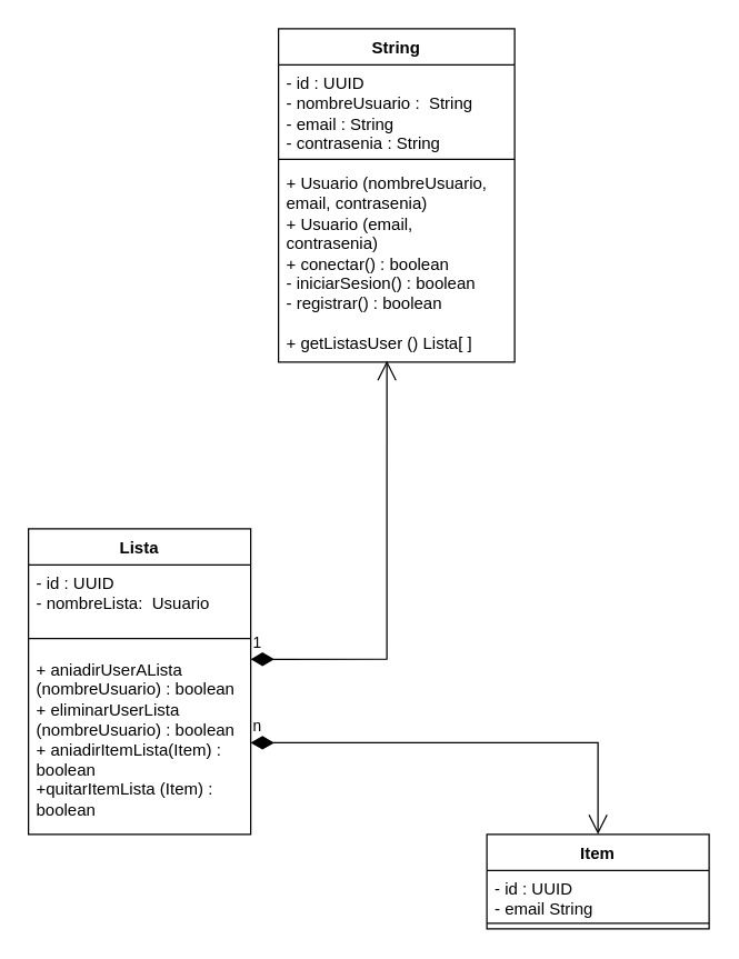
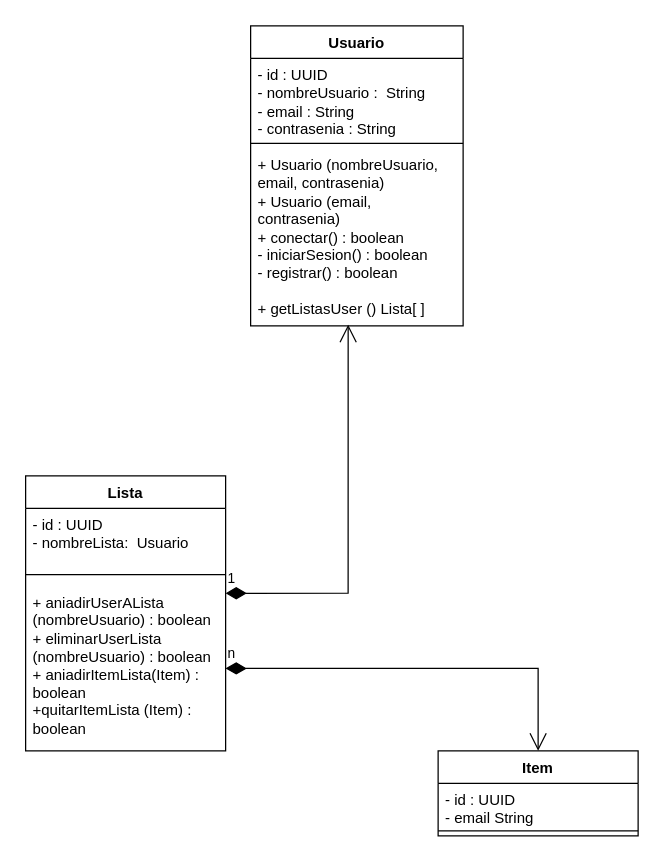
  <mxCell id="0" />
  <mxCell id="1" parent="0" />
- <mxCell id="2" value="String" style="swimlane;fontStyle=1;align=center;verticalAlign=top;childLayout=stackLayout;horizontal=1;startSize=26;horizontalStack=0;resizeParent=1;resizeParentMax=0;resizeLast=0;collapsible=1;marginBottom=0;whiteSpace=wrap;html=1;" vertex="1" parent="1"><mxGeometry x="200" y="20" width="170" height="240" as="geometry" /></mxCell>
+ <mxCell id="2" value="Usuario" style="swimlane;fontStyle=1;align=center;verticalAlign=top;childLayout=stackLayout;horizontal=1;startSize=26;horizontalStack=0;resizeParent=1;resizeParentMax=0;resizeLast=0;collapsible=1;marginBottom=0;whiteSpace=wrap;html=1;" vertex="1" parent="1"><mxGeometry x="200" y="20" width="170" height="240" as="geometry" /></mxCell>
  <mxCell id="3" value="- id : UUID&lt;div&gt;- nombreUsuario :&amp;nbsp; String&lt;/div&gt;&lt;div&gt;- email : String&lt;/div&gt;&lt;div&gt;&lt;span style=&quot;background-color: initial;&quot;&gt;- contrasenia : String&lt;/span&gt;&lt;/div&gt;" style="text;strokeColor=none;fillColor=none;align=left;verticalAlign=top;spacingLeft=4;spacingRight=4;overflow=hidden;rotatable=0;points=[[0,0.5],[1,0.5]];portConstraint=eastwest;whiteSpace=wrap;html=1;" vertex="1" parent="2"><mxGeometry y="26" width="170" height="64" as="geometry" /></mxCell>
  <mxCell id="4" value="" style="line;strokeWidth=1;fillColor=none;align=left;verticalAlign=middle;spacingTop=-1;spacingLeft=3;spacingRight=3;rotatable=0;labelPosition=right;points=[];portConstraint=eastwest;strokeColor=inherit;" vertex="1" parent="2"><mxGeometry y="90" width="170" height="8" as="geometry" /></mxCell>
  <mxCell id="5" value="&lt;div&gt;+ Usuario (nombreUsuario, email, contrasenia)&lt;/div&gt;&lt;div&gt;+ Usuario (email, contrasenia)&lt;/div&gt;+ conectar() : boolean&lt;div&gt;- iniciarSesion() : boolean&lt;/div&gt;&lt;div&gt;- registrar() : boolean&lt;br&gt;&lt;div&gt;&lt;br&gt;&lt;/div&gt;&lt;div&gt;+ getListasUser () Lista[ ]&lt;/div&gt;&lt;div&gt;&lt;br&gt;&lt;div&gt;&lt;br&gt;&lt;/div&gt;&lt;/div&gt;&lt;/div&gt;" style="text;strokeColor=none;fillColor=none;align=left;verticalAlign=top;spacingLeft=4;spacingRight=4;overflow=hidden;rotatable=0;points=[[0,0.5],[1,0.5]];portConstraint=eastwest;whiteSpace=wrap;html=1;" vertex="1" parent="2"><mxGeometry y="98" width="170" height="142" as="geometry" /></mxCell>
  <mxCell id="6" value="Lista" style="swimlane;fontStyle=1;align=center;verticalAlign=top;childLayout=stackLayout;horizontal=1;startSize=26;horizontalStack=0;resizeParent=1;resizeParentMax=0;resizeLast=0;collapsible=1;marginBottom=0;whiteSpace=wrap;html=1;" vertex="1" parent="1"><mxGeometry x="20" y="380" width="160" height="220" as="geometry" /></mxCell>
  <mxCell id="7" value="- id : UUID&lt;div&gt;- nombreLista:&amp;nbsp; Usuario&lt;/div&gt;" style="text;strokeColor=none;fillColor=none;align=left;verticalAlign=top;spacingLeft=4;spacingRight=4;overflow=hidden;rotatable=0;points=[[0,0.5],[1,0.5]];portConstraint=eastwest;whiteSpace=wrap;html=1;" vertex="1" parent="6"><mxGeometry y="26" width="160" height="44" as="geometry" /></mxCell>
  <mxCell id="8" value="" style="line;strokeWidth=1;fillColor=none;align=left;verticalAlign=middle;spacingTop=-1;spacingLeft=3;spacingRight=3;rotatable=0;labelPosition=right;points=[];portConstraint=eastwest;strokeColor=inherit;" vertex="1" parent="6"><mxGeometry y="70" width="160" height="18" as="geometry" /></mxCell>
  <mxCell id="9" value="+ aniadirUserALista (nombreUsuario) : boolean&lt;div&gt;+ eliminarUserLista (nombreUsuario) : boolean&lt;/div&gt;&lt;div&gt;+ aniadirItemLista(Item) : boolean&lt;/div&gt;&lt;div&gt;+quitarItemLista (Item) : boolean&lt;/div&gt;&lt;div&gt;&lt;br&gt;&lt;/div&gt;&lt;div&gt;&amp;nbsp;&lt;/div&gt;" style="text;strokeColor=none;fillColor=none;align=left;verticalAlign=top;spacingLeft=4;spacingRight=4;overflow=hidden;rotatable=0;points=[[0,0.5],[1,0.5]];portConstraint=eastwest;whiteSpace=wrap;html=1;" vertex="1" parent="6"><mxGeometry y="88" width="160" height="132" as="geometry" /></mxCell>
  <mxCell id="10" value="Item" style="swimlane;fontStyle=1;align=center;verticalAlign=top;childLayout=stackLayout;horizontal=1;startSize=26;horizontalStack=0;resizeParent=1;resizeParentMax=0;resizeLast=0;collapsible=1;marginBottom=0;whiteSpace=wrap;html=1;" vertex="1" parent="1"><mxGeometry x="350" y="600" width="160" height="68" as="geometry" /></mxCell>
  <mxCell id="11" value="- id : UUID&lt;div&gt;- email String&lt;/div&gt;" style="text;strokeColor=none;fillColor=none;align=left;verticalAlign=top;spacingLeft=4;spacingRight=4;overflow=hidden;rotatable=0;points=[[0,0.5],[1,0.5]];portConstraint=eastwest;whiteSpace=wrap;html=1;" vertex="1" parent="10"><mxGeometry y="26" width="160" height="34" as="geometry" /></mxCell>
  <mxCell id="12" value="" style="line;strokeWidth=1;fillColor=none;align=left;verticalAlign=middle;spacingTop=-1;spacingLeft=3;spacingRight=3;rotatable=0;labelPosition=right;points=[];portConstraint=eastwest;strokeColor=inherit;" vertex="1" parent="10"><mxGeometry y="60" width="160" height="8" as="geometry" /></mxCell>
  <mxCell id="13" value="1" style="endArrow=open;html=1;endSize=12;startArrow=diamondThin;startSize=14;startFill=1;edgeStyle=orthogonalEdgeStyle;align=left;verticalAlign=bottom;rounded=0;exitX=1;exitY=0.045;exitDx=0;exitDy=0;entryX=0.459;entryY=0.993;entryDx=0;entryDy=0;entryPerimeter=0;exitPerimeter=0;" edge="1" parent="1" source="9" target="5"><mxGeometry x="-1" y="3" relative="1" as="geometry"><mxPoint x="70" y="270" as="sourcePoint" /><mxPoint x="220" y="250" as="targetPoint" /></mxGeometry></mxCell>
  <mxCell id="14" value="n" style="endArrow=open;html=1;endSize=12;startArrow=diamondThin;startSize=14;startFill=1;edgeStyle=orthogonalEdgeStyle;align=left;verticalAlign=bottom;rounded=0;entryX=0.5;entryY=0;entryDx=0;entryDy=0;" edge="1" parent="1" source="9" target="10"><mxGeometry x="-1" y="3" relative="1" as="geometry"><mxPoint x="220" y="540" as="sourcePoint" /><mxPoint x="380" y="540" as="targetPoint" /></mxGeometry></mxCell>
